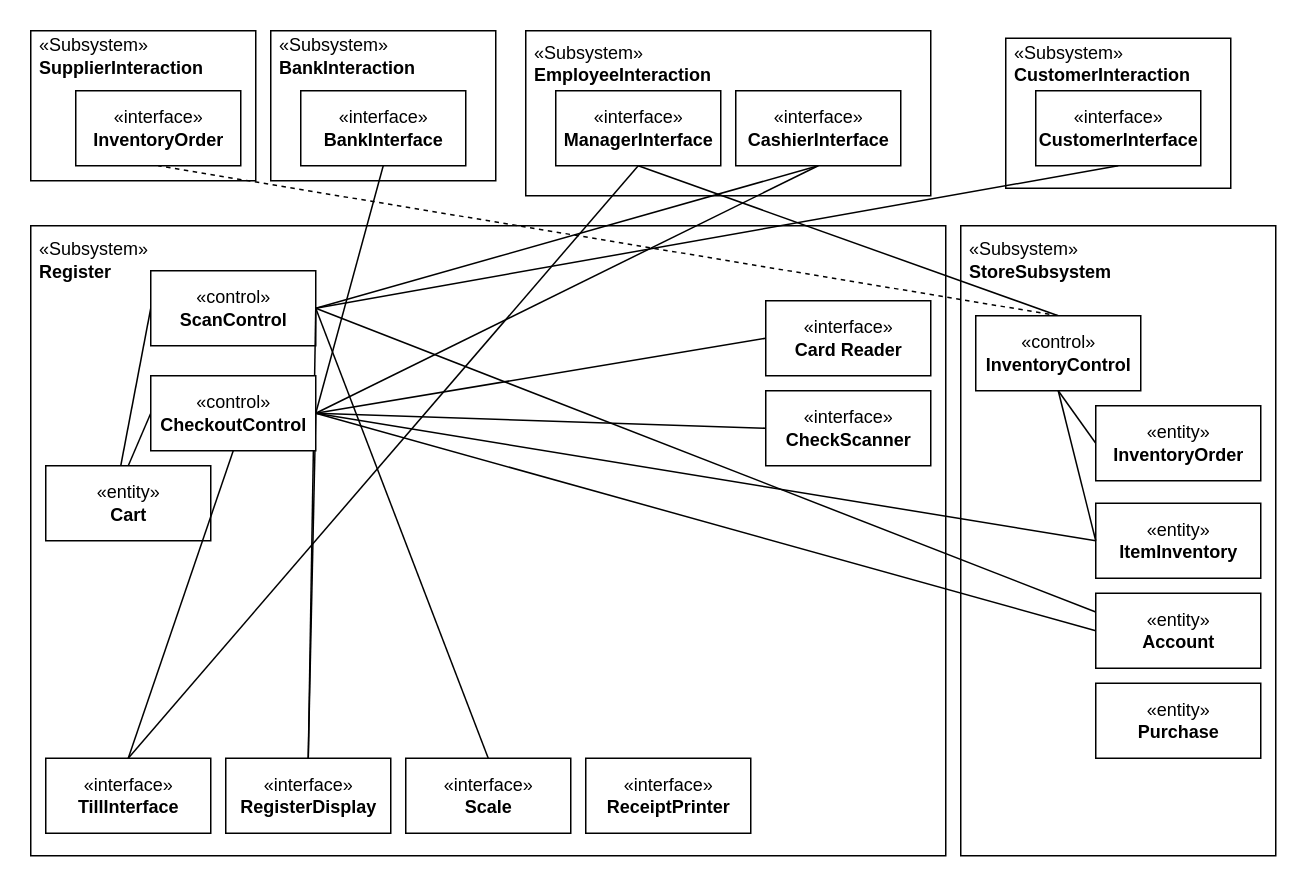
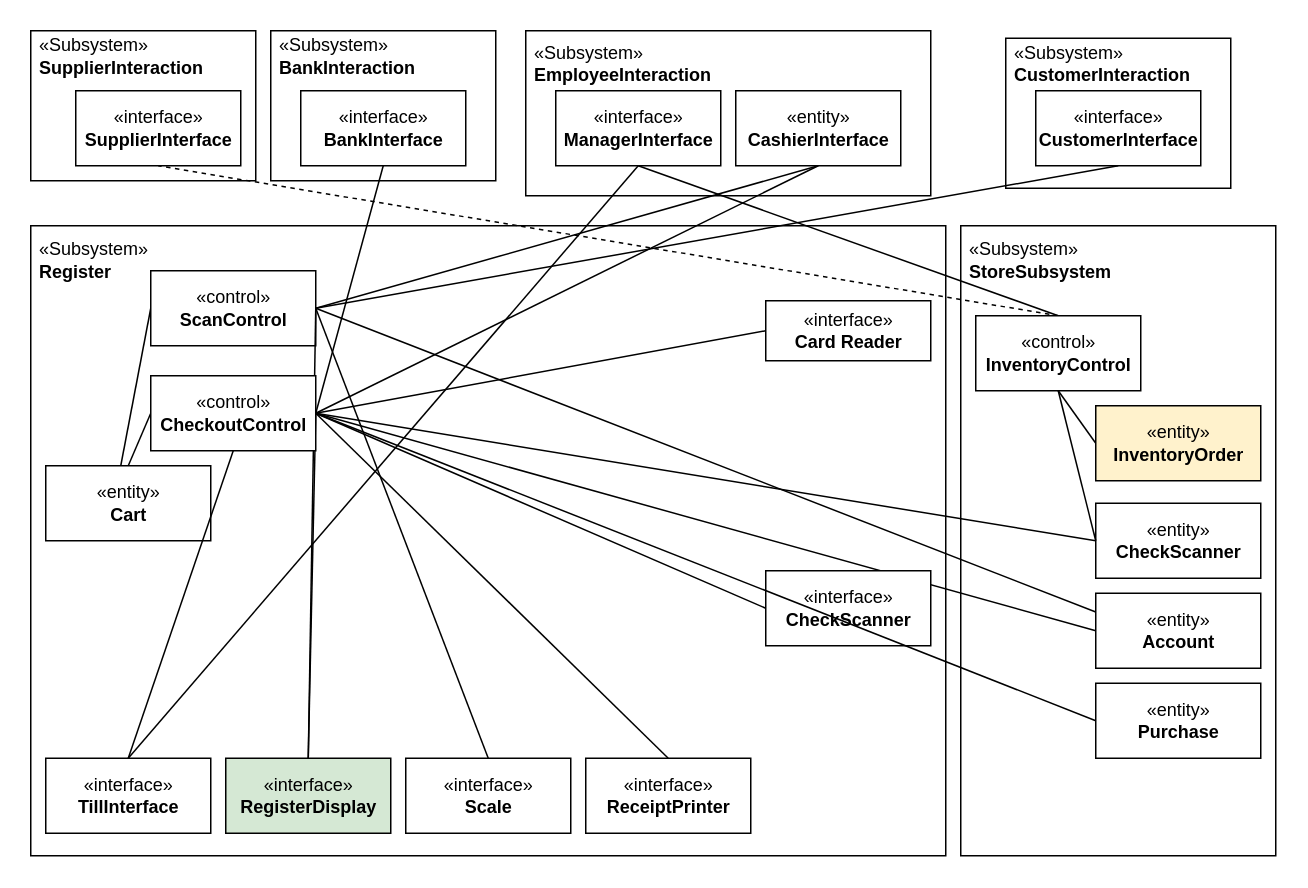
  <mxCell id="0" />
  <mxCell id="1" parent="0" />
  <mxCell id="2" value="&lt;font style=&quot;font-size: 12px&quot;&gt;«Subsystem»&lt;br&gt;&lt;b&gt;StoreSubsystem&lt;/b&gt;&lt;br&gt;&lt;/font&gt;" style="html=1;align=left;spacing=2;spacingTop=-375;spacingLeft=4;" vertex="1" parent="1"><mxGeometry x="640" y="150" width="210" height="420" as="geometry" /></mxCell>
  <mxCell id="3" value="&lt;font style=&quot;font-size: 12px&quot;&gt;«Subsystem»&lt;br&gt;&lt;b&gt;Register&lt;/b&gt;&lt;br&gt;&lt;/font&gt;" style="html=1;align=left;spacing=2;spacingTop=-375;spacingLeft=4;" vertex="1" parent="1"><mxGeometry x="20" y="150" width="610" height="420" as="geometry" /></mxCell>
  <mxCell id="4" value="&lt;font style=&quot;font-size: 12px&quot;&gt;«Subsystem»&lt;br&gt;&lt;b&gt;CustomerInteraction&lt;/b&gt;&lt;/font&gt;" style="html=1;align=left;spacing=2;spacingTop=-66;spacingLeft=4;" vertex="1" parent="1"><mxGeometry x="670" y="25" width="150" height="100" as="geometry" /></mxCell>
  <mxCell id="5" value="&lt;font style=&quot;font-size: 12px&quot;&gt;«Subsystem»&lt;br&gt;&lt;b&gt;EmployeeInteraction&lt;/b&gt;&lt;/font&gt;" style="html=1;align=left;spacing=2;spacingTop=-66;spacingLeft=4;" vertex="1" parent="1"><mxGeometry x="350" y="20" width="270" height="110" as="geometry" /></mxCell>
  <mxCell id="6" value="&lt;font style=&quot;font-size: 12px&quot;&gt;«Subsystem»&lt;br&gt;&lt;b&gt;BankInteraction&lt;/b&gt;&lt;/font&gt;" style="html=1;align=left;spacing=2;spacingTop=-66;spacingLeft=4;" vertex="1" parent="1"><mxGeometry x="180" y="20" width="150" height="100" as="geometry" /></mxCell>
  <mxCell id="7" value="&lt;font style=&quot;font-size: 12px&quot;&gt;«Subsystem»&lt;br&gt;&lt;b&gt;SupplierInteraction&lt;/b&gt;&lt;/font&gt;" style="html=1;align=left;spacing=2;spacingTop=-66;spacingLeft=4;" vertex="1" parent="1"><mxGeometry x="20" y="20" width="150" height="100" as="geometry" /></mxCell>
  <mxCell id="8" value="«interface»&lt;br&gt;&lt;b&gt;TillInterface&lt;br&gt;&lt;/b&gt;" style="html=1;" vertex="1" parent="1"><mxGeometry x="30" y="505" width="110" height="50" as="geometry" /></mxCell>
  <mxCell id="9" style="rounded=0;orthogonalLoop=1;jettySize=auto;html=1;exitX=0;exitY=0.25;exitDx=0;exitDy=0;entryX=1;entryY=0.5;entryDx=0;entryDy=0;endArrow=none;endFill=0;" edge="1" parent="1" source="11" target="13"><mxGeometry relative="1" as="geometry" /></mxCell>
  <mxCell id="10" style="orthogonalLoop=1;jettySize=auto;html=1;exitX=0;exitY=0.5;exitDx=0;exitDy=0;entryX=1;entryY=0.5;entryDx=0;entryDy=0;endArrow=none;endFill=0;rounded=0;" edge="1" parent="1" source="11" target="42"><mxGeometry relative="1" as="geometry" /></mxCell>
  <mxCell id="11" value="«entity»&lt;br&gt;&lt;b&gt;Account&lt;/b&gt;" style="html=1;" vertex="1" parent="1"><mxGeometry x="730" y="395" width="110" height="50" as="geometry" /></mxCell>
  <mxCell id="12" style="edgeStyle=none;rounded=0;orthogonalLoop=1;jettySize=auto;html=1;exitX=0;exitY=0.5;exitDx=0;exitDy=0;fontSize=12;endArrow=none;endFill=0;" edge="1" parent="1" source="13"><mxGeometry relative="1" as="geometry"><mxPoint x="80" y="310" as="targetPoint" /></mxGeometry></mxCell>
  <mxCell id="13" value="«control»&lt;br&gt;&lt;b&gt;ScanControl&lt;/b&gt;" style="html=1;" vertex="1" parent="1"><mxGeometry x="100" y="180" width="110" height="50" as="geometry" /></mxCell>
  <mxCell id="14" style="rounded=0;orthogonalLoop=1;jettySize=auto;html=1;exitX=0.5;exitY=1;exitDx=0;exitDy=0;entryX=1;entryY=0.5;entryDx=0;entryDy=0;endArrow=none;endFill=0;" edge="1" parent="1" source="16" target="13"><mxGeometry relative="1" as="geometry" /></mxCell>
  <mxCell id="15" style="rounded=0;orthogonalLoop=1;jettySize=auto;html=1;exitX=0.5;exitY=1;exitDx=0;exitDy=0;entryX=1;entryY=0.5;entryDx=0;entryDy=0;endArrow=none;endFill=0;" edge="1" parent="1" source="16" target="42"><mxGeometry relative="1" as="geometry" /></mxCell>
- <mxCell id="16" value="«interface»&lt;br&gt;&lt;b&gt;CashierInterface&lt;/b&gt;" style="html=1;" vertex="1" parent="1"><mxGeometry x="490" y="60" width="110" height="50" as="geometry" /></mxCell>
+ <mxCell id="16" value="«entity»&lt;br&gt;&lt;b&gt;CashierInterface&lt;/b&gt;" style="html=1;" vertex="1" parent="1"><mxGeometry x="490" y="60" width="110" height="50" as="geometry" /></mxCell>
  <mxCell id="17" style="rounded=0;orthogonalLoop=1;jettySize=auto;html=1;exitX=0.5;exitY=1;exitDx=0;exitDy=0;endArrow=none;endFill=0;entryX=0.5;entryY=0;entryDx=0;entryDy=0;" edge="1" parent="1" source="19" target="8"><mxGeometry relative="1" as="geometry"><mxPoint x="130" y="420" as="targetPoint" /></mxGeometry></mxCell>
  <mxCell id="18" style="rounded=0;orthogonalLoop=1;jettySize=auto;html=1;exitX=0.5;exitY=1;exitDx=0;exitDy=0;entryX=0.5;entryY=0;entryDx=0;entryDy=0;endArrow=none;endFill=0;" edge="1" parent="1" source="19" target="46"><mxGeometry relative="1" as="geometry" /></mxCell>
  <mxCell id="19" value="«interface»&lt;br&gt;&lt;b&gt;ManagerInterface&lt;/b&gt;" style="html=1;" vertex="1" parent="1"><mxGeometry x="370" y="60" width="110" height="50" as="geometry" /></mxCell>
  <mxCell id="20" style="rounded=0;orthogonalLoop=1;jettySize=auto;html=1;exitX=0;exitY=0.5;exitDx=0;exitDy=0;entryX=1;entryY=0.5;entryDx=0;entryDy=0;endArrow=none;endFill=0;" edge="1" parent="1" source="21" target="42"><mxGeometry relative="1" as="geometry" /></mxCell>
- <mxCell id="21" value="«entity»&lt;br&gt;&lt;b&gt;ItemInventory&lt;br&gt;&lt;/b&gt;" style="html=1;" vertex="1" parent="1"><mxGeometry x="730" y="335" width="110" height="50" as="geometry" /></mxCell>
+ <mxCell id="21" value="«entity»&lt;br&gt;&lt;b&gt;CheckScanner&lt;br&gt;&lt;/b&gt;" style="html=1;" vertex="1" parent="1"><mxGeometry x="730" y="335" width="110" height="50" as="geometry" /></mxCell>
  <mxCell id="22" style="rounded=0;orthogonalLoop=1;jettySize=auto;html=1;exitX=0.5;exitY=1;exitDx=0;exitDy=0;entryX=1;entryY=0.5;entryDx=0;entryDy=0;endArrow=none;endFill=0;" edge="1" parent="1" source="23" target="13"><mxGeometry relative="1" as="geometry" /></mxCell>
  <mxCell id="23" value="«interface»&lt;br&gt;&lt;b&gt;CustomerInterface&lt;/b&gt;" style="html=1;" vertex="1" parent="1"><mxGeometry x="690" y="60" width="110" height="50" as="geometry" /></mxCell>
  <mxCell id="24" style="edgeStyle=none;rounded=0;orthogonalLoop=1;jettySize=auto;html=1;exitX=0.5;exitY=0;exitDx=0;exitDy=0;entryX=1;entryY=0.5;entryDx=0;entryDy=0;endArrow=none;endFill=0;" edge="1" parent="1" source="25" target="13"><mxGeometry relative="1" as="geometry" /></mxCell>
- <mxCell id="25" value="«interface»&lt;br&gt;&lt;b&gt;RegisterDisplay&lt;/b&gt;" style="html=1;" vertex="1" parent="1"><mxGeometry x="150" y="505" width="110" height="50" as="geometry" /></mxCell>
+ <mxCell id="25" value="«interface»&lt;br&gt;&lt;b&gt;RegisterDisplay&lt;/b&gt;" style="html=1;fillColor=#d5e8d4;" vertex="1" parent="1"><mxGeometry x="150" y="505" width="110" height="50" as="geometry" /></mxCell>
  <mxCell id="26" value="«entity»&lt;br&gt;&lt;b&gt;Cart&lt;/b&gt;" style="html=1;" vertex="1" parent="1"><mxGeometry x="30" y="310" width="110" height="50" as="geometry" /></mxCell>
  <mxCell id="27" style="edgeStyle=none;rounded=0;orthogonalLoop=1;jettySize=auto;html=1;exitX=0.5;exitY=0;exitDx=0;exitDy=0;entryX=1;entryY=0.5;entryDx=0;entryDy=0;endArrow=none;endFill=0;" edge="1" parent="1" source="28" target="13"><mxGeometry relative="1" as="geometry" /></mxCell>
  <mxCell id="28" value="«interface»&lt;br&gt;&lt;b&gt;Scale&lt;/b&gt;" style="html=1;" vertex="1" parent="1"><mxGeometry x="270" y="505" width="110" height="50" as="geometry" /></mxCell>
+ <mxCell id="29" style="edgeStyle=none;rounded=0;orthogonalLoop=1;jettySize=auto;html=1;exitX=0.5;exitY=0;exitDx=0;exitDy=0;entryX=1;entryY=0.5;entryDx=0;entryDy=0;endArrow=none;endFill=0;" edge="1" parent="1" source="30" target="42"><mxGeometry relative="1" as="geometry" /></mxCell>
  <mxCell id="30" value="«interface»&lt;br&gt;&lt;b&gt;ReceiptPrinter&lt;/b&gt;" style="html=1;" vertex="1" parent="1"><mxGeometry x="390" y="505" width="110" height="50" as="geometry" /></mxCell>
  <mxCell id="31" style="edgeStyle=none;rounded=0;orthogonalLoop=1;jettySize=auto;html=1;exitX=0;exitY=0.5;exitDx=0;exitDy=0;entryX=1;entryY=0.5;entryDx=0;entryDy=0;fontSize=12;endArrow=none;endFill=0;" edge="1" parent="1" source="32" target="42"><mxGeometry relative="1" as="geometry" /></mxCell>
- <mxCell id="32" value="«interface»&lt;br&gt;&lt;b&gt;CheckScanner&lt;/b&gt;" style="html=1;" vertex="1" parent="1"><mxGeometry x="510" y="260" width="110" height="50" as="geometry" /></mxCell>
+ <mxCell id="32" value="«interface»&lt;br&gt;&lt;b&gt;CheckScanner&lt;/b&gt;" style="html=1;" vertex="1" parent="1"><mxGeometry x="510" y="380" width="110" height="50" as="geometry" /></mxCell>
  <mxCell id="33" style="edgeStyle=none;rounded=0;orthogonalLoop=1;jettySize=auto;html=1;exitX=0;exitY=0.5;exitDx=0;exitDy=0;fontSize=12;endArrow=none;endFill=0;entryX=1;entryY=0.5;entryDx=0;entryDy=0;" edge="1" parent="1" source="34" target="42"><mxGeometry relative="1" as="geometry"><mxPoint x="210" y="280" as="targetPoint" /></mxGeometry></mxCell>
- <mxCell id="34" value="«interface»&lt;br&gt;&lt;b&gt;Card Reader&lt;/b&gt;" style="html=1;" vertex="1" parent="1"><mxGeometry x="510" y="200" width="110" height="50" as="geometry" /></mxCell>
+ <mxCell id="34" value="«interface»&lt;br&gt;&lt;b&gt;Card Reader&lt;/b&gt;" style="html=1;" vertex="1" parent="1"><mxGeometry x="510" y="200" width="110" height="40" as="geometry" /></mxCell>
  <mxCell id="35" style="rounded=0;orthogonalLoop=1;jettySize=auto;html=1;exitX=0.5;exitY=1;exitDx=0;exitDy=0;entryX=1;entryY=0.5;entryDx=0;entryDy=0;endArrow=none;endFill=0;" edge="1" parent="1" source="36" target="42"><mxGeometry relative="1" as="geometry" /></mxCell>
  <mxCell id="36" value="«interface»&lt;br&gt;&lt;b&gt;BankInterface&lt;/b&gt;" style="html=1;" vertex="1" parent="1"><mxGeometry x="200" y="60" width="110" height="50" as="geometry" /></mxCell>
+ <mxCell id="37" style="edgeStyle=none;rounded=0;orthogonalLoop=1;jettySize=auto;html=1;exitX=0;exitY=0.5;exitDx=0;exitDy=0;entryX=1;entryY=0.5;entryDx=0;entryDy=0;endArrow=none;endFill=0;" edge="1" parent="1" source="38" target="42"><mxGeometry relative="1" as="geometry" /></mxCell>
  <mxCell id="38" value="«entity»&lt;br&gt;&lt;b&gt;Purchase&lt;/b&gt;" style="html=1;" vertex="1" parent="1"><mxGeometry x="730" y="455" width="110" height="50" as="geometry" /></mxCell>
  <mxCell id="39" style="edgeStyle=none;rounded=0;orthogonalLoop=1;jettySize=auto;html=1;exitX=0.5;exitY=1;exitDx=0;exitDy=0;endArrow=none;endFill=0;entryX=0.5;entryY=0;entryDx=0;entryDy=0;" edge="1" parent="1" source="42" target="8"><mxGeometry relative="1" as="geometry"><mxPoint x="130" y="420" as="targetPoint" /></mxGeometry></mxCell>
  <mxCell id="40" style="edgeStyle=none;rounded=0;orthogonalLoop=1;jettySize=auto;html=1;exitX=1;exitY=0.5;exitDx=0;exitDy=0;entryX=0.5;entryY=0;entryDx=0;entryDy=0;endArrow=none;endFill=0;" edge="1" parent="1" source="42" target="25"><mxGeometry relative="1" as="geometry" /></mxCell>
  <mxCell id="41" style="edgeStyle=none;rounded=0;orthogonalLoop=1;jettySize=auto;html=1;exitX=0;exitY=0.5;exitDx=0;exitDy=0;entryX=0.5;entryY=0;entryDx=0;entryDy=0;fontSize=12;endArrow=none;endFill=0;" edge="1" parent="1" source="42" target="26"><mxGeometry relative="1" as="geometry" /></mxCell>
  <mxCell id="42" value="«control»&lt;br&gt;&lt;b&gt;CheckoutControl&lt;/b&gt;" style="html=1;" vertex="1" parent="1"><mxGeometry x="100" y="250" width="110" height="50" as="geometry" /></mxCell>
  <mxCell id="43" style="edgeStyle=none;rounded=0;orthogonalLoop=1;jettySize=auto;html=1;exitX=0.5;exitY=0;exitDx=0;exitDy=0;entryX=0.5;entryY=1;entryDx=0;entryDy=0;endArrow=none;endFill=0;dashed=1;" edge="1" parent="1" source="46" target="48"><mxGeometry relative="1" as="geometry" /></mxCell>
  <mxCell id="44" style="edgeStyle=none;rounded=0;orthogonalLoop=1;jettySize=auto;html=1;exitX=0.5;exitY=1;exitDx=0;exitDy=0;entryX=0;entryY=0.5;entryDx=0;entryDy=0;fontSize=12;endArrow=none;endFill=0;" edge="1" parent="1" source="46" target="47"><mxGeometry relative="1" as="geometry" /></mxCell>
  <mxCell id="45" style="edgeStyle=none;rounded=0;orthogonalLoop=1;jettySize=auto;html=1;exitX=0.5;exitY=1;exitDx=0;exitDy=0;entryX=0;entryY=0.5;entryDx=0;entryDy=0;fontSize=12;endArrow=none;endFill=0;" edge="1" parent="1" source="46" target="21"><mxGeometry relative="1" as="geometry" /></mxCell>
  <mxCell id="46" value="«control»&lt;br&gt;&lt;b&gt;InventoryControl&lt;/b&gt;" style="html=1;" vertex="1" parent="1"><mxGeometry x="650" y="210" width="110" height="50" as="geometry" /></mxCell>
- <mxCell id="47" value="«entity»&lt;br&gt;&lt;b&gt;InventoryOrder&lt;/b&gt;" style="html=1;" vertex="1" parent="1"><mxGeometry x="730" y="270" width="110" height="50" as="geometry" /></mxCell>
- <mxCell id="48" value="«interface»&lt;br&gt;&lt;b&gt;InventoryOrder&lt;/b&gt;" style="html=1;" vertex="1" parent="1"><mxGeometry x="50" y="60" width="110" height="50" as="geometry" /></mxCell>
+ <mxCell id="47" value="«entity»&lt;br&gt;&lt;b&gt;InventoryOrder&lt;/b&gt;" style="html=1;fillColor=#fff2cc;" vertex="1" parent="1"><mxGeometry x="730" y="270" width="110" height="50" as="geometry" /></mxCell>
+ <mxCell id="48" value="«interface»&lt;br&gt;&lt;b&gt;SupplierInterface&lt;/b&gt;" style="html=1;" vertex="1" parent="1"><mxGeometry x="50" y="60" width="110" height="50" as="geometry" /></mxCell>
